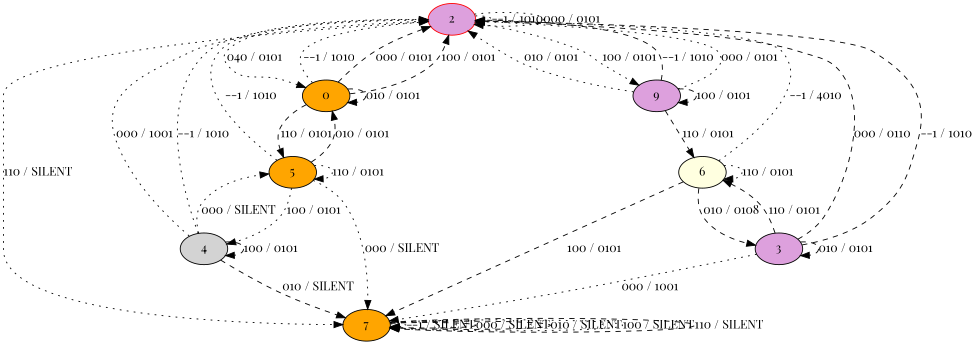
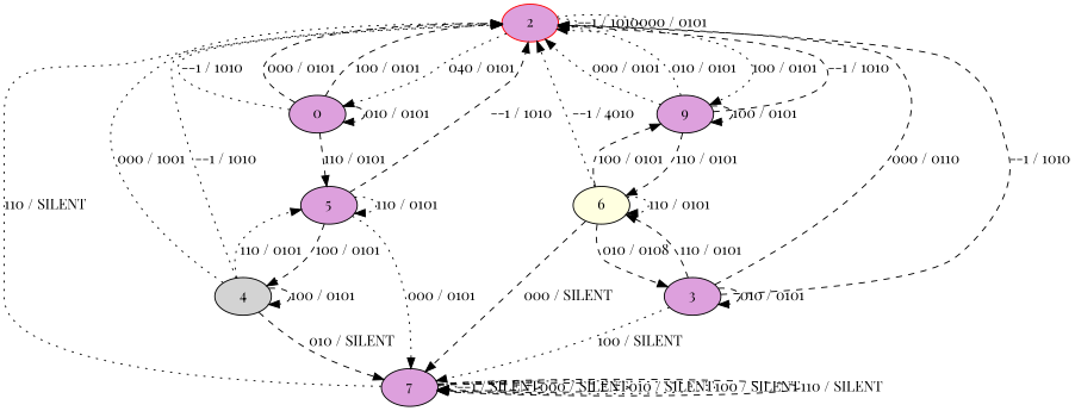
  digraph {
    fontname="Playfair Display"
    node [fillcolor=plum fontname="Playfair Display" style=filled]
    edge [fontname="Playfair Display" style=dashed]
    2 [color=red]
-   0 [fillcolor=orange]
+   0
    n3 [label=9]
-   7 [fillcolor=orange]
-   5 [fillcolor=orange]
+   7
+   5
    6 [fillcolor=lightyellow]
    4 [fillcolor=lightgrey]
    3
    2 -> 2 [label="--1 / 1010" style=dotted]
    2 -> 2 [label="000 / 0101" style=dotted]
    2 -> 0 [label="040 / 0101" style=dotted]
    2 -> n3 [label="100 / 0101" style=dotted]
-   2 -> 7 [label="110 / SILENT" style=dotted]
+   7 -> 2 [label="110 / SILENT" style=dotted]
    0 -> 2 [label="--1 / 1010" style=dotted]
    0 -> 2 [label="000 / 0101"]
    0 -> 2 [label="100 / 0101"]
    0 -> 0 [label="010 / 0101"]
    0 -> 5 [label="110 / 0101"]
    n3 -> 2 [label="--1 / 1010"]
    n3 -> 2 [label="000 / 0101" style=dotted]
    n3 -> 2 [label="010 / 0101" style=dotted]
    n3 -> n3 [label="100 / 0101"]
    n3 -> 6 [label="110 / 0101"]
    7 -> 7 [label="--1 / SILENT" style=dotted]
    7 -> 7 [label="000 / SILENT"]
    7 -> 7 [label="010 / SILENT"]
    7 -> 7 [label="100 / SILENT" style=dotted]
    7 -> 7 [label="110 / SILENT"]
-   5 -> 2 [label="--1 / 1010" style=dotted]
-   5 -> 0 [label="010 / 0101"]
-   5 -> 7 [label="000 / SILENT" style=dotted]
+   5 -> 2 [label="--1 / 1010"]
+   5 -> 7 [label="000 / 0101" style=dotted]
    5 -> 5 [label="110 / 0101" style=dotted]
-   5 -> 4 [label="100 / 0101" style=dotted]
+   5 -> 4 [label="100 / 0101"]
    6 -> 2 [label="--1 / 4010" style=dotted]
-   6 -> 7 [label="100 / 0101"]
+   6 -> n3 [label="100 / 0101"]
+   6 -> 7 [label="000 / SILENT"]
    6 -> 6 [label="110 / 0101" style=dotted]
    6 -> 3 [label="010 / 0108"]
    4 -> 2 [label="--1 / 1010" style=dotted]
    4 -> 2 [label="000 / 1001" style=dotted]
    4 -> 7 [label="010 / SILENT"]
-   4 -> 5 [label="000 / SILENT" style=dotted]
+   4 -> 5 [label="110 / 0101" style=dotted]
    4 -> 4 [label="100 / 0101"]
    3 -> 2 [label="--1 / 1010"]
    3 -> 2 [label="000 / 0110"]
-   3 -> 7 [label="000 / 1001" style=dotted]
+   3 -> 7 [label="100 / SILENT" style=dotted]
    3 -> 6 [label="110 / 0101"]
    3 -> 3 [label="010 / 0101"]
  }
